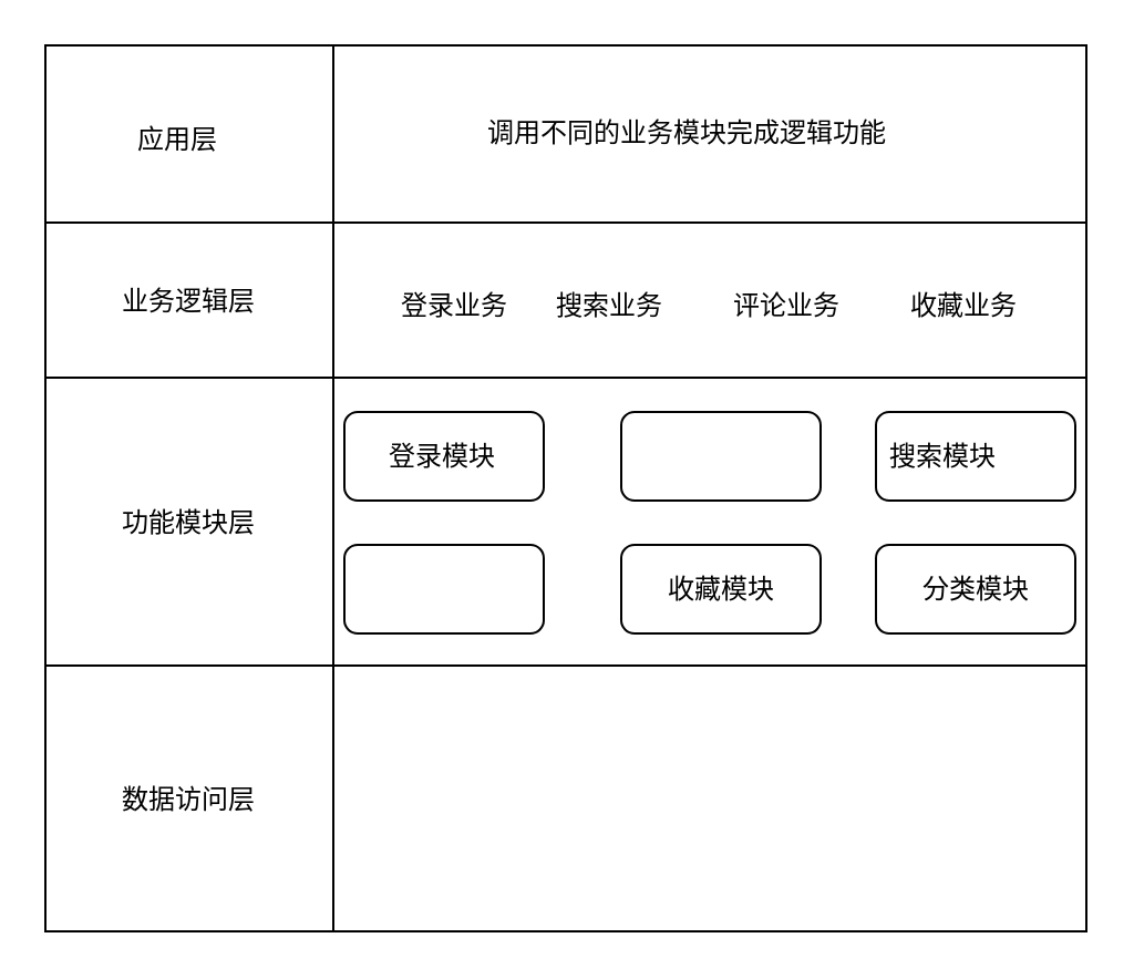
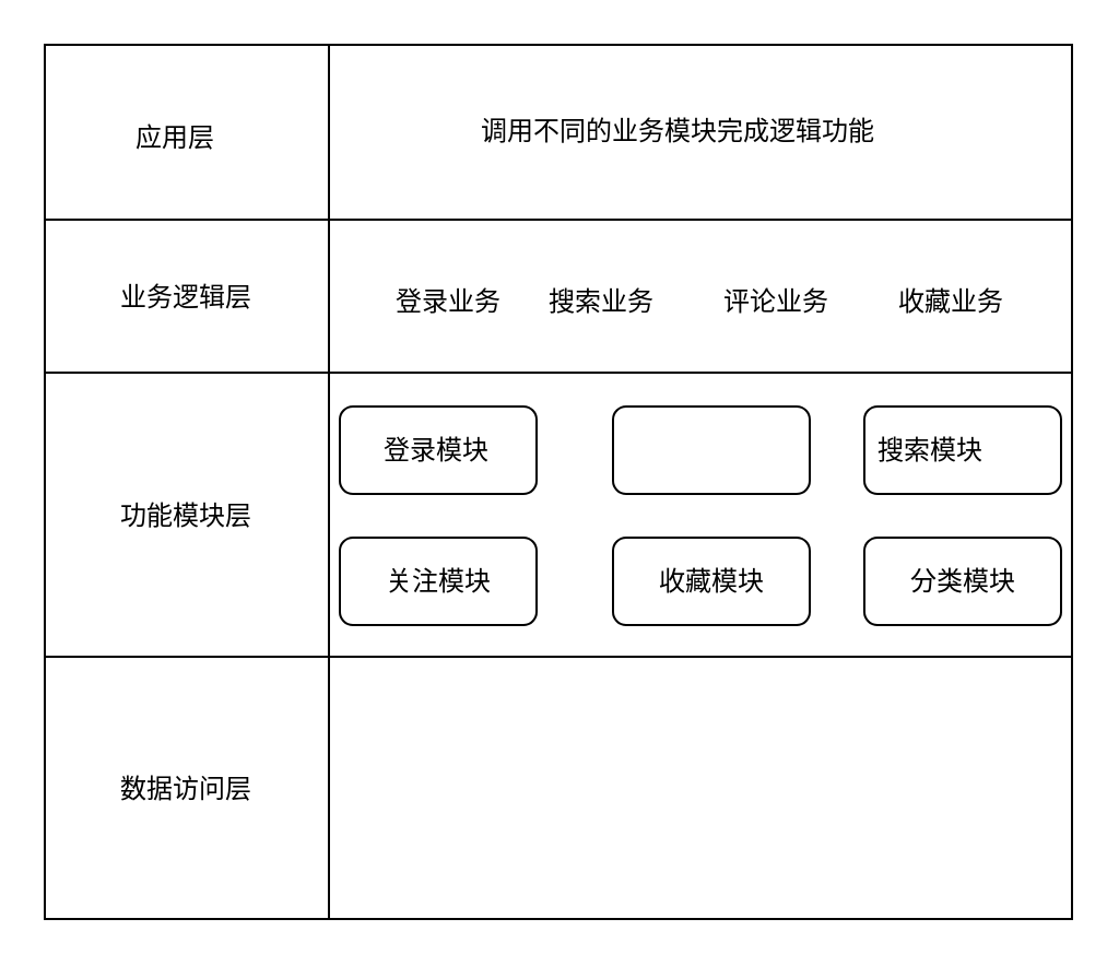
  <mxCell id="0" />
  <mxCell id="1" parent="0" />
  <mxCell id="2" value="" style="rounded=0;whiteSpace=wrap;html=1;" parent="1" vertex="1"><mxGeometry x="20" y="20" width="470" height="80" as="geometry" /></mxCell>
  <mxCell id="3" value="" style="rounded=0;whiteSpace=wrap;html=1;" parent="1" vertex="1"><mxGeometry x="20" y="100" width="470" height="70" as="geometry" /></mxCell>
  <mxCell id="4" value="" style="rounded=0;whiteSpace=wrap;html=1;" parent="1" vertex="1"><mxGeometry x="20" y="170" width="470" height="130" as="geometry" /></mxCell>
  <mxCell id="5" value="" style="rounded=0;whiteSpace=wrap;html=1;" parent="1" vertex="1"><mxGeometry x="20" y="300" width="470" height="120" as="geometry" /></mxCell>
  <mxCell id="6" value="" style="endArrow=none;html=1;" parent="1" edge="1"><mxGeometry width="50" height="50" relative="1" as="geometry"><mxPoint x="150" y="420" as="sourcePoint" /><mxPoint x="150" y="20" as="targetPoint" /></mxGeometry></mxCell>
  <mxCell id="7" value="应用层" style="text;html=1;strokeColor=none;fillColor=none;align=center;verticalAlign=middle;whiteSpace=wrap;rounded=0;" parent="1" vertex="1"><mxGeometry x="50" y="50" width="60" height="25" as="geometry" /></mxCell>
  <mxCell id="8" value="业务逻辑层" style="text;html=1;strokeColor=none;fillColor=none;align=center;verticalAlign=middle;whiteSpace=wrap;rounded=0;" parent="1" vertex="1"><mxGeometry x="50" y="123" width="70" height="25" as="geometry" /></mxCell>
  <mxCell id="9" value="功能模块层" style="text;html=1;strokeColor=none;fillColor=none;align=center;verticalAlign=middle;whiteSpace=wrap;rounded=0;" parent="1" vertex="1"><mxGeometry x="50" y="223" width="70" height="25" as="geometry" /></mxCell>
  <mxCell id="10" value="数据访问层" style="text;html=1;strokeColor=none;fillColor=none;align=center;verticalAlign=middle;whiteSpace=wrap;rounded=0;" parent="1" vertex="1"><mxGeometry x="50" y="348" width="70" height="25" as="geometry" /></mxCell>
  <mxCell id="11" value="调用不同的业务模块完成逻辑功能" style="text;html=1;strokeColor=none;fillColor=none;align=center;verticalAlign=middle;whiteSpace=wrap;rounded=0;" parent="1" vertex="1"><mxGeometry x="175" y="50" width="270" height="20" as="geometry" /></mxCell>
  <mxCell id="12" value="登录业务" style="text;html=1;strokeColor=none;fillColor=none;align=center;verticalAlign=middle;whiteSpace=wrap;rounded=0;" parent="1" vertex="1"><mxGeometry x="170" y="128" width="70" height="20" as="geometry" /></mxCell>
  <mxCell id="13" value="搜索业务" style="text;html=1;strokeColor=none;fillColor=none;align=center;verticalAlign=middle;whiteSpace=wrap;rounded=0;" parent="1" vertex="1"><mxGeometry x="240" y="128" width="70" height="20" as="geometry" /></mxCell>
  <mxCell id="14" value="评论业务" style="text;html=1;strokeColor=none;fillColor=none;align=center;verticalAlign=middle;whiteSpace=wrap;rounded=0;" parent="1" vertex="1"><mxGeometry x="320" y="128" width="70" height="20" as="geometry" /></mxCell>
  <mxCell id="15" value="收藏业务" style="text;html=1;strokeColor=none;fillColor=none;align=center;verticalAlign=middle;whiteSpace=wrap;rounded=0;" parent="1" vertex="1"><mxGeometry x="400" y="128" width="70" height="20" as="geometry" /></mxCell>
  <mxCell id="16" value="" style="rounded=1;whiteSpace=wrap;html=1;" vertex="1" parent="1"><mxGeometry x="155" y="185.5" width="90" height="40" as="geometry" /></mxCell>
  <mxCell id="17" value="登录模块" style="text;html=1;strokeColor=none;fillColor=none;align=center;verticalAlign=middle;whiteSpace=wrap;rounded=0;" vertex="1" parent="1"><mxGeometry x="173" y="195.5" width="53" height="20" as="geometry" /></mxCell>
  <mxCell id="18" value="" style="rounded=1;whiteSpace=wrap;html=1;" vertex="1" parent="1"><mxGeometry x="280" y="185.5" width="90" height="40" as="geometry" /></mxCell>
  <mxCell id="19" value="" style="rounded=1;whiteSpace=wrap;html=1;" vertex="1" parent="1"><mxGeometry x="395" y="185.5" width="90" height="40" as="geometry" /></mxCell>
  <mxCell id="20" value="搜索模块" style="text;html=1;strokeColor=none;fillColor=none;align=center;verticalAlign=middle;whiteSpace=wrap;rounded=0;" vertex="1" parent="1"><mxGeometry x="397.5" y="195.5" width="55" height="20" as="geometry" /></mxCell>
  <mxCell id="21" value="" style="rounded=1;whiteSpace=wrap;html=1;" vertex="1" parent="1"><mxGeometry x="155" y="245.5" width="90" height="40" as="geometry" /></mxCell>
+ <mxCell id="22" value="关注模块" style="text;html=1;strokeColor=none;fillColor=none;align=center;verticalAlign=middle;whiteSpace=wrap;rounded=0;" vertex="1" parent="1"><mxGeometry x="172.5" y="255.5" width="55" height="20" as="geometry" /></mxCell>
  <mxCell id="23" value="" style="rounded=1;whiteSpace=wrap;html=1;" vertex="1" parent="1"><mxGeometry x="280" y="245.5" width="90" height="40" as="geometry" /></mxCell>
  <mxCell id="24" value="收藏模块" style="text;html=1;strokeColor=none;fillColor=none;align=center;verticalAlign=middle;whiteSpace=wrap;rounded=0;" vertex="1" parent="1"><mxGeometry x="297.5" y="255.5" width="55" height="20" as="geometry" /></mxCell>
  <mxCell id="25" value="" style="rounded=1;whiteSpace=wrap;html=1;" vertex="1" parent="1"><mxGeometry x="395" y="245.5" width="90" height="40" as="geometry" /></mxCell>
  <mxCell id="26" value="分类模块" style="text;html=1;strokeColor=none;fillColor=none;align=center;verticalAlign=middle;whiteSpace=wrap;rounded=0;" vertex="1" parent="1"><mxGeometry x="412.5" y="255.5" width="55" height="20" as="geometry" /></mxCell>
